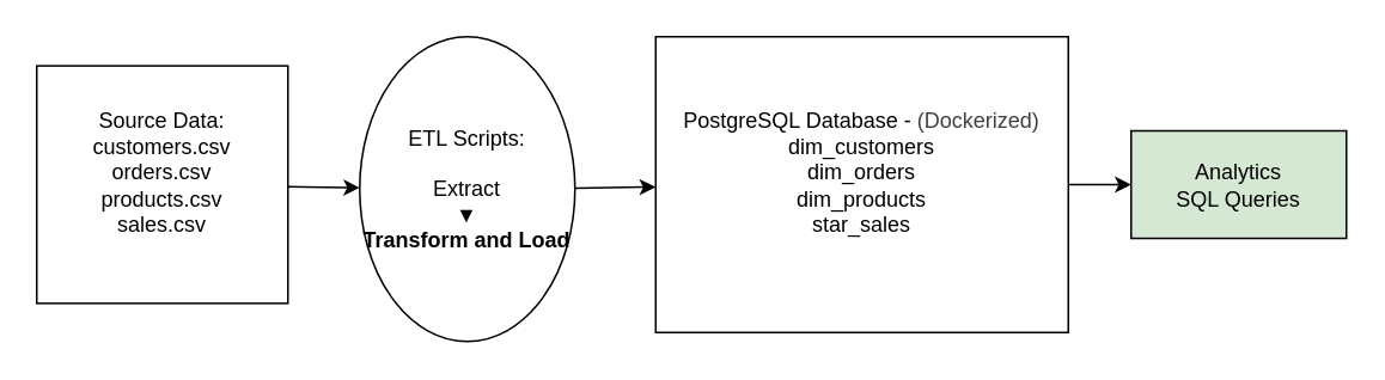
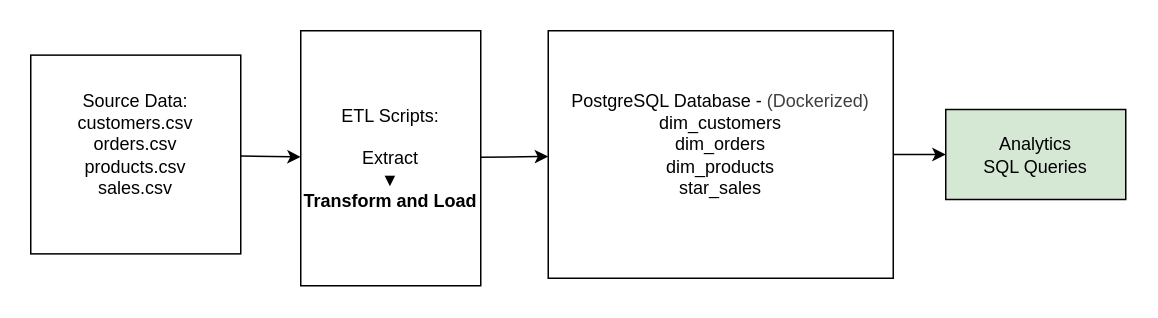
  <mxCell id="0" />
  <mxCell id="1" parent="0" />
  <mxCell id="2" value="" style="edgeStyle=none;html=1;" edge="1" parent="1" source="3" target="5"><mxGeometry relative="1" as="geometry" /></mxCell>
  <mxCell id="3" value="Source Data:&lt;div&gt;customers.csv&lt;/div&gt;&lt;div&gt;orders.csv&lt;/div&gt;&lt;div&gt;products.csv&lt;/div&gt;&lt;div&gt;sales.csv&lt;/div&gt;&lt;div&gt;&lt;br&gt;&lt;/div&gt;" style="rounded=0;whiteSpace=wrap;html=1;" vertex="1" parent="1"><mxGeometry x="20" y="36.25" width="140" height="132.5" as="geometry" /></mxCell>
  <mxCell id="4" value="" style="edgeStyle=none;html=1;" edge="1" parent="1" source="5" target="7"><mxGeometry relative="1" as="geometry" /></mxCell>
- <mxCell id="5" value="ETL Scripts:&lt;div&gt;&lt;font color=&quot;#000000&quot;&gt;&lt;br&gt;&lt;/font&gt;Extract&lt;div&gt;&lt;font&gt;▼&lt;br&gt;&lt;/font&gt;&lt;b&gt;Transform and&amp;nbsp;&lt;/b&gt;&lt;b style=&quot;background-color: transparent;&quot;&gt;Load&lt;/b&gt;&lt;/div&gt;&lt;/div&gt;" style="ellipse;whiteSpace=wrap;html=1;" vertex="1" parent="1"><mxGeometry x="200" y="20" width="120" height="170" as="geometry" /></mxCell>
+ <mxCell id="5" value="ETL Scripts:&lt;div&gt;&lt;font color=&quot;#000000&quot;&gt;&lt;br&gt;&lt;/font&gt;Extract&lt;div&gt;&lt;font&gt;▼&lt;br&gt;&lt;/font&gt;&lt;b&gt;Transform and&amp;nbsp;&lt;/b&gt;&lt;b style=&quot;background-color: transparent;&quot;&gt;Load&lt;/b&gt;&lt;/div&gt;&lt;/div&gt;" style="whiteSpace=wrap;html=1;rounded=0;" vertex="1" parent="1"><mxGeometry x="200" y="20" width="120" height="170" as="geometry" /></mxCell>
  <mxCell id="6" value="" style="edgeStyle=none;html=1;" edge="1" parent="1" source="7" target="8"><mxGeometry relative="1" as="geometry" /></mxCell>
  <mxCell id="7" value="&lt;div&gt;&lt;font color=&quot;#000000&quot;&gt;PostgreSQL Database -&amp;nbsp;&lt;/font&gt;&lt;span style=&quot;color: rgb(63, 63, 63); background-color: transparent;&quot;&gt;(Dockerized)&lt;/span&gt;&lt;/div&gt;&lt;div&gt;dim_customers&lt;/div&gt;&lt;div&gt;dim_orders&lt;/div&gt;&lt;div&gt;dim_products&lt;/div&gt;&lt;div&gt;star_sales&lt;br&gt;&lt;br&gt;&lt;/div&gt;" style="whiteSpace=wrap;html=1;rounded=0;" vertex="1" parent="1"><mxGeometry x="365" y="20" width="230" height="165" as="geometry" /></mxCell>
  <mxCell id="8" value="Analytics&lt;br&gt;SQL Queries" style="whiteSpace=wrap;html=1;rounded=0;fillColor=#d5e8d4;" vertex="1" parent="1"><mxGeometry x="630" y="72.5" width="120" height="60" as="geometry" /></mxCell>
